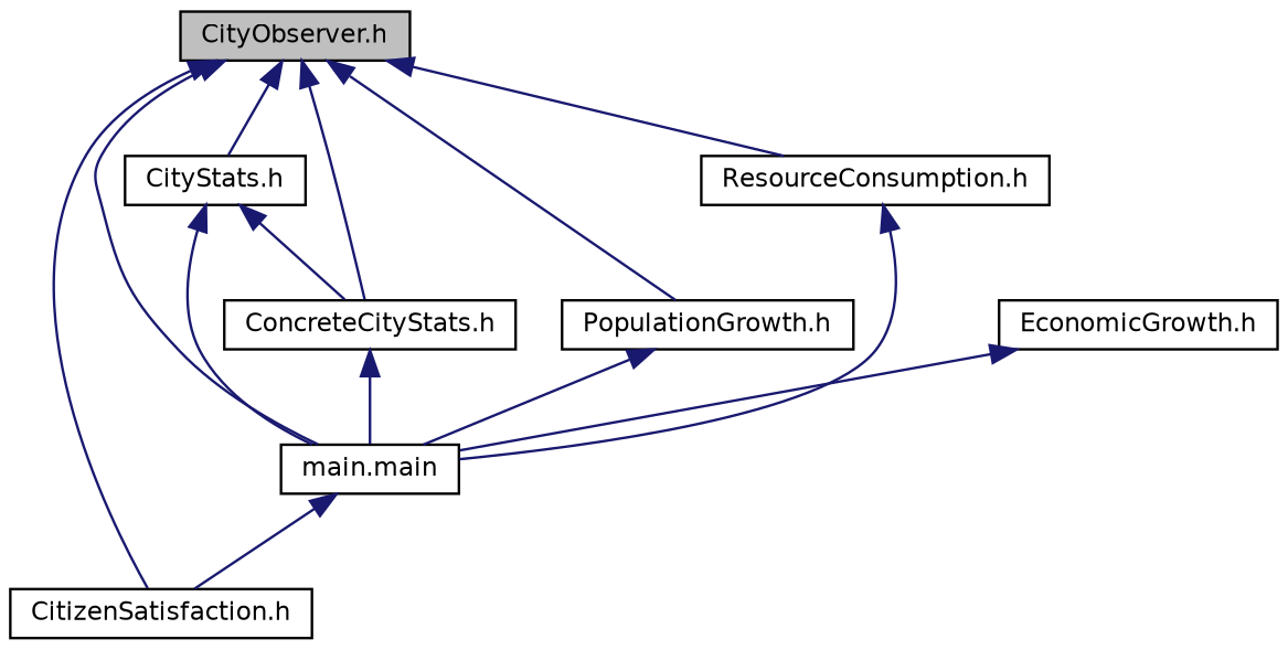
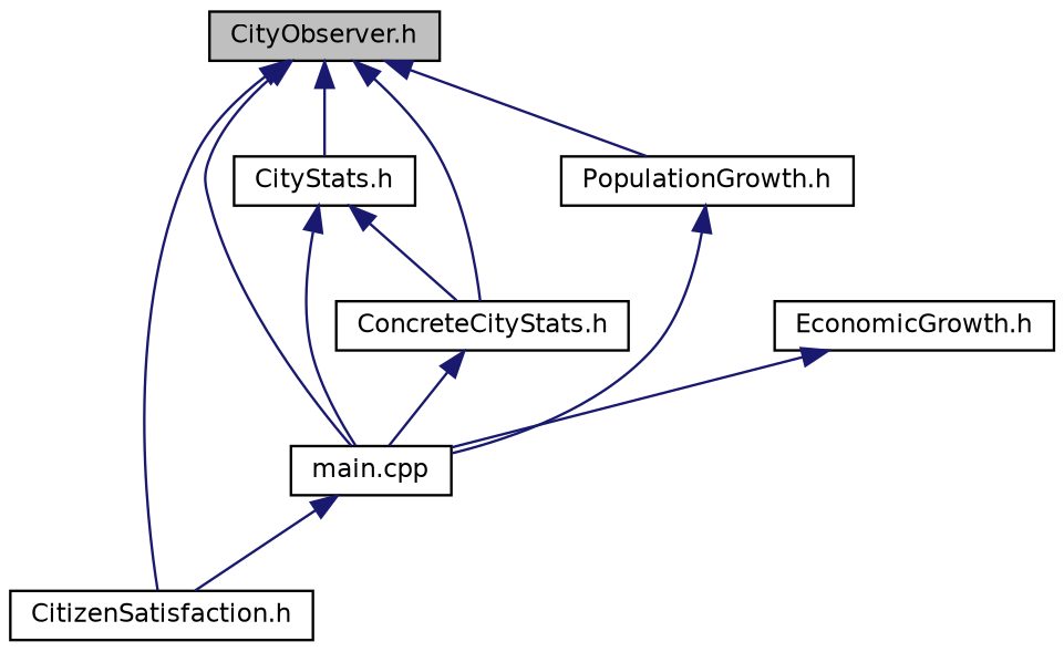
  digraph {
    node [color=black fillcolor=white fontname=Helvetica fontsize=10 shape=record style=filled]
    edge [color=midnightblue dir=back fontname=Helvetica fontsize=10 labelfontname=Helvetica labelfontsize=10 style=solid]
    n1 [fillcolor=grey75 fontcolor=black height=0.2 label="CityObserver.h" width=0.4]
    n2 [height=0.2 label="CitizenSatisfaction.h" width=0.4]
-   n3 [height=0.2 label="main.main" width=0.4]
+   n3 [height=0.2 label="main.cpp" width=0.4]
    n4 [height=0.2 label="CityStats.h" width=0.4]
    n5 [height=0.2 label="PopulationGrowth.h" width=0.4]
-   n6 [height=0.2 label="ResourceConsumption.h" width=0.4]
    n7 [height=0.2 label="ConcreteCityStats.h" width=0.4]
    n8 [height=0.2 label="EconomicGrowth.h" width=0.4]
    n1 -> n2
    n1 -> n3
    n1 -> n4
    n1 -> n5
-   n1 -> n6
    n1 -> n7
    n3 -> n2
    n4 -> n3
    n4 -> n7
    n5 -> n3
-   n6 -> n3
    n7 -> n3
    n8 -> n3
  }
